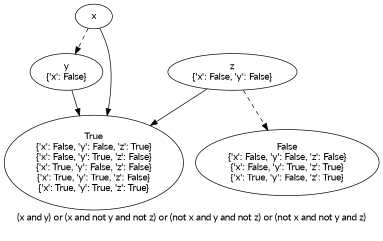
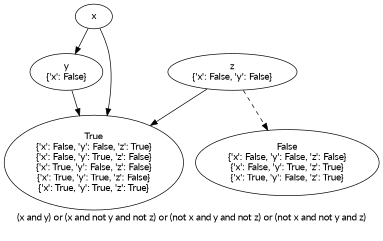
  digraph {
    fontname=Lato
    label="(x and y) or (x and not y and not z) or (not x and y and not z) or (not x and not y and z)\n\n"
    node [fontname=Lato]
    edge [fontcolor=gray fontname=Lato]
    n1 [label=x]
    n2 [label="y\n{'x': False}"]
    n3 [label="True\n{'x': False, 'y': False, 'z': True}\n{'x': False, 'y': True, 'z': False}\n{'x': True, 'y': False, 'z': False}\n{'x': True, 'y': True, 'z': False}\n{'x': True, 'y': True, 'z': True}"]
    n4 [label="z\n{'x': False, 'y': False}"]
    n5 [label="False\n{'x': False, 'y': False, 'z': False}\n{'x': False, 'y': True, 'z': True}\n{'x': True, 'y': False, 'z': True}"]
-   n1 -> n2 [style=dashed]
+   n1 -> n2 [style=solid]
    n1 -> n3
    n2 -> n3
    n4 -> n3
    n4 -> n5 [style=dashed]
  }
